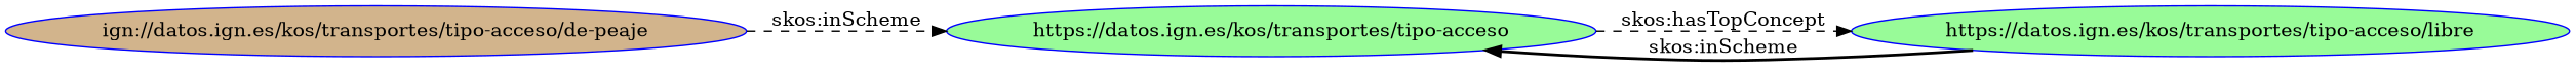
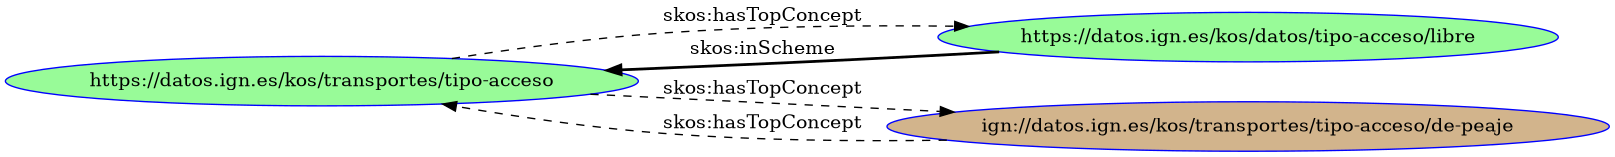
  digraph {
    rankdir=LR
    node [color=blue fillcolor=palegreen style=filled]
    edge [style=dashed]
    "https://datos.ign.es/kos/transportes/tipo-acceso"
-   "https://datos.ign.es/kos/transportes/tipo-acceso/libre"
+   "https://datos.ign.es/kos/transportes/tipo-acceso/libre" [label="https://datos.ign.es/kos/datos/tipo-acceso/libre"]
    n3 [fillcolor=tan label="ign://datos.ign.es/kos/transportes/tipo-acceso/de-peaje"]
    "https://datos.ign.es/kos/transportes/tipo-acceso" -> "https://datos.ign.es/kos/transportes/tipo-acceso/libre" [label="skos:hasTopConcept"]
+   "https://datos.ign.es/kos/transportes/tipo-acceso" -> n3 [label="skos:hasTopConcept"]
    "https://datos.ign.es/kos/transportes/tipo-acceso/libre" -> "https://datos.ign.es/kos/transportes/tipo-acceso" [label="skos:inScheme" style=bold]
-   n3 -> "https://datos.ign.es/kos/transportes/tipo-acceso" [label="skos:inScheme"]
+   n3 -> "https://datos.ign.es/kos/transportes/tipo-acceso" [label="skos:hasTopConcept"]
  }
